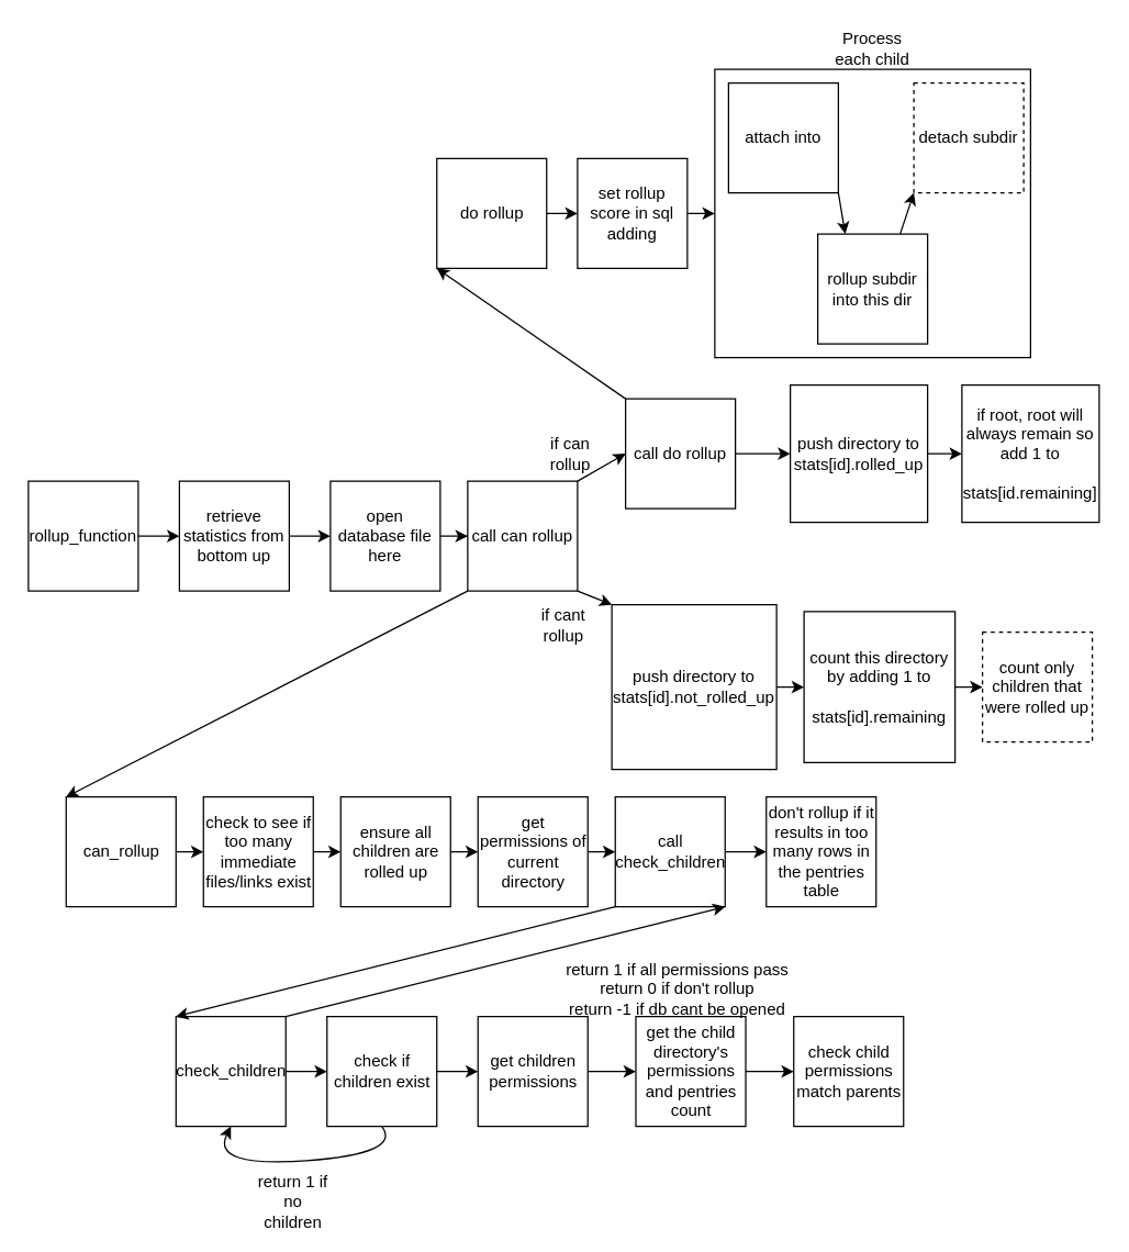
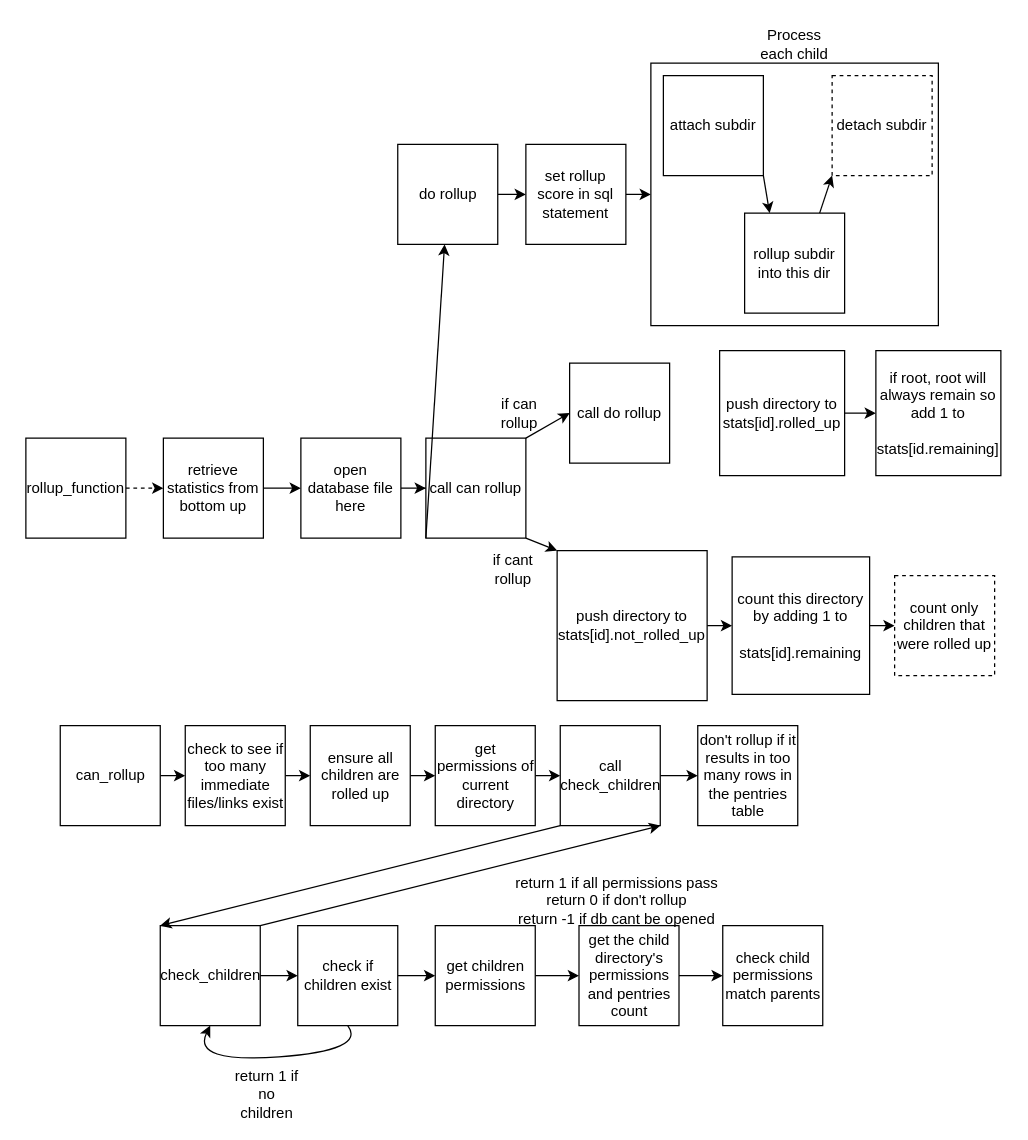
  <mxCell id="0" />
  <mxCell id="1" parent="0" />
- <mxCell id="2" style="edgeStyle=orthogonalEdgeStyle;rounded=0;orthogonalLoop=1;jettySize=auto;html=1;exitX=1;exitY=0.5;exitDx=0;exitDy=0;entryX=0;entryY=0.5;entryDx=0;entryDy=0;" edge="1" parent="1" source="3" target="5"><mxGeometry relative="1" as="geometry" /></mxCell>
+ <mxCell id="2" style="edgeStyle=orthogonalEdgeStyle;rounded=0;orthogonalLoop=1;jettySize=auto;html=1;exitX=1;exitY=0.5;exitDx=0;exitDy=0;entryX=0;entryY=0.5;entryDx=0;entryDy=0;dashed=1;" edge="1" parent="1" source="3" target="5"><mxGeometry relative="1" as="geometry" /></mxCell>
  <mxCell id="3" value="rollup_function" style="whiteSpace=wrap;html=1;aspect=fixed;" vertex="1" parent="1"><mxGeometry y="350" width="80" height="80" as="geometry" x="20" /></mxCell>
  <mxCell id="4" style="edgeStyle=orthogonalEdgeStyle;rounded=0;orthogonalLoop=1;jettySize=auto;html=1;exitX=1;exitY=0.5;exitDx=0;exitDy=0;entryX=0;entryY=0.5;entryDx=0;entryDy=0;" edge="1" parent="1" source="5" target="7"><mxGeometry relative="1" as="geometry" /></mxCell>
  <mxCell id="5" value="retrieve statistics from bottom up" style="whiteSpace=wrap;html=1;aspect=fixed;" vertex="1" parent="1"><mxGeometry x="130" y="350" width="80" height="80" as="geometry" /></mxCell>
  <mxCell id="6" style="edgeStyle=orthogonalEdgeStyle;rounded=0;orthogonalLoop=1;jettySize=auto;html=1;exitX=1;exitY=0.5;exitDx=0;exitDy=0;" edge="1" parent="1" source="7" target="8"><mxGeometry relative="1" as="geometry" /></mxCell>
  <mxCell id="7" value="open database file here" style="whiteSpace=wrap;html=1;aspect=fixed;" vertex="1" parent="1"><mxGeometry x="240" y="350" width="80" height="80" as="geometry" /></mxCell>
  <mxCell id="8" value="call can rollup" style="whiteSpace=wrap;html=1;aspect=fixed;" vertex="1" parent="1"><mxGeometry x="340" y="350" width="80" height="80" as="geometry" /></mxCell>
  <mxCell id="9" value="" style="endArrow=classic;html=1;rounded=0;exitX=1;exitY=0;exitDx=0;exitDy=0;entryX=0;entryY=0.5;entryDx=0;entryDy=0;" edge="1" parent="1" source="8" target="11"><mxGeometry width="50" height="50" relative="1" as="geometry"><mxPoint x="425" y="360" as="sourcePoint" /><mxPoint x="435" y="420" as="targetPoint" /></mxGeometry></mxCell>
- <mxCell id="10" style="edgeStyle=orthogonalEdgeStyle;rounded=0;orthogonalLoop=1;jettySize=auto;html=1;exitX=1;exitY=0.5;exitDx=0;exitDy=0;" edge="1" parent="1" source="11" target="14"><mxGeometry relative="1" as="geometry" /></mxCell>
  <mxCell id="11" value="call do rollup" style="whiteSpace=wrap;html=1;aspect=fixed;" vertex="1" parent="1"><mxGeometry x="455" y="290" width="80" height="80" as="geometry" /></mxCell>
  <mxCell id="12" value="if can rollup" style="text;html=1;strokeColor=none;fillColor=none;align=center;verticalAlign=middle;whiteSpace=wrap;rounded=0;" vertex="1" parent="1"><mxGeometry x="385" y="315" width="60" height="30" as="geometry" /></mxCell>
  <mxCell id="13" style="edgeStyle=orthogonalEdgeStyle;rounded=0;orthogonalLoop=1;jettySize=auto;html=1;exitX=1;exitY=0.5;exitDx=0;exitDy=0;entryX=0;entryY=0.5;entryDx=0;entryDy=0;" edge="1" parent="1" source="14" target="60"><mxGeometry relative="1" as="geometry" /></mxCell>
  <mxCell id="14" value="push directory to stats[id].rolled_up" style="whiteSpace=wrap;html=1;aspect=fixed;" vertex="1" parent="1"><mxGeometry x="575" y="280" width="100" height="100" as="geometry" /></mxCell>
  <mxCell id="15" style="edgeStyle=orthogonalEdgeStyle;rounded=0;orthogonalLoop=1;jettySize=auto;html=1;exitX=1;exitY=0.5;exitDx=0;exitDy=0;entryX=0;entryY=0.5;entryDx=0;entryDy=0;" edge="1" parent="1" source="16" target="20"><mxGeometry relative="1" as="geometry" /></mxCell>
  <mxCell id="16" value="push directory to stats[id].not_rolled_up" style="whiteSpace=wrap;html=1;aspect=fixed;" vertex="1" parent="1"><mxGeometry x="445" y="440" width="120" height="120" as="geometry" /></mxCell>
  <mxCell id="17" value="" style="endArrow=classic;html=1;rounded=0;exitX=1;exitY=1;exitDx=0;exitDy=0;entryX=0;entryY=0;entryDx=0;entryDy=0;" edge="1" parent="1" source="8" target="16"><mxGeometry width="50" height="50" relative="1" as="geometry"><mxPoint x="380" y="530" as="sourcePoint" /><mxPoint x="430" y="480" as="targetPoint" /></mxGeometry></mxCell>
  <mxCell id="18" value="if cant rollup" style="text;html=1;strokeColor=none;fillColor=none;align=center;verticalAlign=middle;whiteSpace=wrap;rounded=0;" vertex="1" parent="1"><mxGeometry x="380" y="440" width="60" height="30" as="geometry" /></mxCell>
  <mxCell id="19" style="edgeStyle=orthogonalEdgeStyle;rounded=0;orthogonalLoop=1;jettySize=auto;html=1;exitX=1;exitY=0.5;exitDx=0;exitDy=0;entryX=0;entryY=0.5;entryDx=0;entryDy=0;" edge="1" parent="1" source="20" target="21"><mxGeometry relative="1" as="geometry" /></mxCell>
  <mxCell id="20" value="count this directory by adding 1 to &lt;br&gt;&lt;br&gt;stats[id].remaining" style="whiteSpace=wrap;html=1;aspect=fixed;" vertex="1" parent="1"><mxGeometry x="585" y="445" width="110" height="110" as="geometry" /></mxCell>
  <mxCell id="21" value="count only children that were rolled up" style="whiteSpace=wrap;html=1;aspect=fixed;dashed=1;" vertex="1" parent="1"><mxGeometry x="715" y="460" width="80" height="80" as="geometry" /></mxCell>
  <mxCell id="22" style="edgeStyle=orthogonalEdgeStyle;rounded=0;orthogonalLoop=1;jettySize=auto;html=1;" edge="1" parent="1" source="23" target="25"><mxGeometry relative="1" as="geometry" /></mxCell>
  <mxCell id="23" value="do rollup" style="whiteSpace=wrap;html=1;aspect=fixed;" vertex="1" parent="1"><mxGeometry x="317.5" y="115" width="80" height="80" as="geometry" /></mxCell>
  <mxCell id="24" style="edgeStyle=orthogonalEdgeStyle;rounded=0;orthogonalLoop=1;jettySize=auto;html=1;exitX=1;exitY=0.5;exitDx=0;exitDy=0;entryX=0;entryY=0.5;entryDx=0;entryDy=0;" edge="1" parent="1" source="25" target="26"><mxGeometry relative="1" as="geometry"><mxPoint x="485" y="155" as="targetPoint" /></mxGeometry></mxCell>
- <mxCell id="25" value="set rollup score in sql adding" style="whiteSpace=wrap;html=1;aspect=fixed;" vertex="1" parent="1"><mxGeometry x="420" y="115" width="80" height="80" as="geometry" /></mxCell>
+ <mxCell id="25" value="set rollup score in sql statement" style="whiteSpace=wrap;html=1;aspect=fixed;" vertex="1" parent="1"><mxGeometry x="420" y="115" width="80" height="80" as="geometry" /></mxCell>
  <mxCell id="26" value="" style="rounded=0;whiteSpace=wrap;html=1;" vertex="1" parent="1"><mxGeometry x="520" y="50" width="230" height="210" as="geometry" /></mxCell>
  <mxCell id="27" value="Process each child" style="text;html=1;strokeColor=none;fillColor=none;align=center;verticalAlign=middle;whiteSpace=wrap;rounded=0;" vertex="1" parent="1"><mxGeometry x="605" y="20" width="60" height="30" as="geometry" /></mxCell>
- <mxCell id="28" value="attach into" style="whiteSpace=wrap;html=1;aspect=fixed;" vertex="1" parent="1"><mxGeometry x="530" y="60" width="80" height="80" as="geometry" /></mxCell>
+ <mxCell id="28" value="attach subdir" style="whiteSpace=wrap;html=1;aspect=fixed;" vertex="1" parent="1"><mxGeometry x="530" y="60" width="80" height="80" as="geometry" /></mxCell>
  <mxCell id="29" value="rollup subdir into this dir" style="whiteSpace=wrap;html=1;aspect=fixed;" vertex="1" parent="1"><mxGeometry x="595" y="170" width="80" height="80" as="geometry" /></mxCell>
  <mxCell id="30" value="detach subdir" style="whiteSpace=wrap;html=1;aspect=fixed;dashed=1;" vertex="1" parent="1"><mxGeometry x="665" y="60" width="80" height="80" as="geometry" /></mxCell>
  <mxCell id="31" value="" style="endArrow=classic;html=1;rounded=0;exitX=1;exitY=1;exitDx=0;exitDy=0;entryX=0.25;entryY=0;entryDx=0;entryDy=0;" edge="1" parent="1" source="28" target="29"><mxGeometry width="50" height="50" relative="1" as="geometry"><mxPoint x="610" y="150" as="sourcePoint" /><mxPoint x="660" y="100" as="targetPoint" /></mxGeometry></mxCell>
  <mxCell id="32" value="" style="endArrow=classic;html=1;rounded=0;exitX=0.75;exitY=0;exitDx=0;exitDy=0;entryX=0;entryY=1;entryDx=0;entryDy=0;" edge="1" parent="1" source="29" target="30"><mxGeometry width="50" height="50" relative="1" as="geometry"><mxPoint x="620" y="170" as="sourcePoint" /><mxPoint x="670" y="120" as="targetPoint" /></mxGeometry></mxCell>
- <mxCell id="33" value="" style="endArrow=classic;html=1;rounded=0;exitX=0;exitY=0;exitDx=0;exitDy=0;entryX=0;entryY=1;entryDx=0;entryDy=0;" edge="1" parent="1" source="11" target="23"><mxGeometry width="50" height="50" relative="1" as="geometry"><mxPoint x="350" y="210" as="sourcePoint" /><mxPoint x="330" y="250" as="targetPoint" /></mxGeometry></mxCell>
  <mxCell id="34" style="edgeStyle=orthogonalEdgeStyle;rounded=0;orthogonalLoop=1;jettySize=auto;html=1;exitX=1;exitY=0.5;exitDx=0;exitDy=0;entryX=0;entryY=0.5;entryDx=0;entryDy=0;" edge="1" parent="1" source="35" target="37"><mxGeometry relative="1" as="geometry" /></mxCell>
  <mxCell id="35" value="can_rollup" style="whiteSpace=wrap;html=1;aspect=fixed;" vertex="1" parent="1"><mxGeometry x="47.5" y="580" width="80" height="80" as="geometry" /></mxCell>
  <mxCell id="36" style="edgeStyle=orthogonalEdgeStyle;rounded=0;orthogonalLoop=1;jettySize=auto;html=1;exitX=1;exitY=0.5;exitDx=0;exitDy=0;entryX=0;entryY=0.5;entryDx=0;entryDy=0;" edge="1" parent="1" source="37" target="39"><mxGeometry relative="1" as="geometry" /></mxCell>
  <mxCell id="37" value="check to see if too many immediate files/links exist" style="whiteSpace=wrap;html=1;aspect=fixed;" vertex="1" parent="1"><mxGeometry x="147.5" y="580" width="80" height="80" as="geometry" /></mxCell>
  <mxCell id="38" style="edgeStyle=orthogonalEdgeStyle;rounded=0;orthogonalLoop=1;jettySize=auto;html=1;exitX=1;exitY=0.5;exitDx=0;exitDy=0;entryX=0;entryY=0.5;entryDx=0;entryDy=0;" edge="1" parent="1" source="39" target="41"><mxGeometry relative="1" as="geometry" /></mxCell>
  <mxCell id="39" value="ensure all children are rolled up" style="whiteSpace=wrap;html=1;aspect=fixed;" vertex="1" parent="1"><mxGeometry x="247.5" y="580" width="80" height="80" as="geometry" /></mxCell>
  <mxCell id="40" style="edgeStyle=orthogonalEdgeStyle;rounded=0;orthogonalLoop=1;jettySize=auto;html=1;exitX=1;exitY=0.5;exitDx=0;exitDy=0;entryX=0;entryY=0.5;entryDx=0;entryDy=0;" edge="1" parent="1" source="41" target="43"><mxGeometry relative="1" as="geometry" /></mxCell>
  <mxCell id="41" value="get permissions of current directory" style="whiteSpace=wrap;html=1;aspect=fixed;" vertex="1" parent="1"><mxGeometry x="347.5" y="580" width="80" height="80" as="geometry" /></mxCell>
  <mxCell id="42" style="edgeStyle=orthogonalEdgeStyle;rounded=0;orthogonalLoop=1;jettySize=auto;html=1;exitX=1;exitY=0.5;exitDx=0;exitDy=0;" edge="1" parent="1" source="43"><mxGeometry relative="1" as="geometry"><mxPoint x="557.5" y="620" as="targetPoint" /></mxGeometry></mxCell>
  <mxCell id="43" value="call check_children" style="whiteSpace=wrap;html=1;aspect=fixed;" vertex="1" parent="1"><mxGeometry x="447.5" y="580" width="80" height="80" as="geometry" /></mxCell>
  <mxCell id="44" value="don't rollup if it results in too many rows in the pentries table" style="whiteSpace=wrap;html=1;aspect=fixed;" vertex="1" parent="1"><mxGeometry x="557.5" y="580" width="80" height="80" as="geometry" /></mxCell>
- <mxCell id="45" value="" style="endArrow=classic;html=1;rounded=0;exitX=0;exitY=1;exitDx=0;exitDy=0;entryX=0;entryY=0;entryDx=0;entryDy=0;" edge="1" parent="1" source="8" target="35"><mxGeometry width="50" height="50" relative="1" as="geometry"><mxPoint x="170" y="550" as="sourcePoint" /><mxPoint x="220" y="500" as="targetPoint" /></mxGeometry></mxCell>
+ <mxCell id="45" value="" style="endArrow=classic;html=1;rounded=0;exitX=0;exitY=1;exitDx=0;exitDy=0;" edge="1" parent="1" source="8" target="23"><mxGeometry width="50" height="50" relative="1" as="geometry"><mxPoint x="170" y="550" as="sourcePoint" /><mxPoint x="220" y="500" as="targetPoint" /></mxGeometry></mxCell>
  <mxCell id="46" value="check_children" style="whiteSpace=wrap;html=1;aspect=fixed;fontColor=#000000;" vertex="1" parent="1"><mxGeometry x="127.5" y="740" width="80" height="80" as="geometry" /></mxCell>
  <mxCell id="47" value="" style="endArrow=classic;html=1;rounded=0;entryX=0;entryY=0.5;entryDx=0;entryDy=0;exitX=1;exitY=0.5;exitDx=0;exitDy=0;" edge="1" parent="1" source="46" target="49"><mxGeometry width="50" height="50" relative="1" as="geometry"><mxPoint x="217.5" y="800" as="sourcePoint" /><mxPoint x="267.5" y="750" as="targetPoint" /></mxGeometry></mxCell>
  <mxCell id="48" style="edgeStyle=orthogonalEdgeStyle;rounded=0;orthogonalLoop=1;jettySize=auto;html=1;exitX=1;exitY=0.5;exitDx=0;exitDy=0;entryX=0;entryY=0.5;entryDx=0;entryDy=0;" edge="1" parent="1" source="49" target="51"><mxGeometry relative="1" as="geometry" /></mxCell>
  <mxCell id="49" value="check if children exist" style="whiteSpace=wrap;html=1;aspect=fixed;" vertex="1" parent="1"><mxGeometry x="237.5" y="740" width="80" height="80" as="geometry" /></mxCell>
  <mxCell id="50" style="edgeStyle=orthogonalEdgeStyle;rounded=0;orthogonalLoop=1;jettySize=auto;html=1;exitX=1;exitY=0.5;exitDx=0;exitDy=0;entryX=0;entryY=0.5;entryDx=0;entryDy=0;" edge="1" parent="1" source="51" target="53"><mxGeometry relative="1" as="geometry" /></mxCell>
  <mxCell id="51" value="get children permissions" style="whiteSpace=wrap;html=1;aspect=fixed;" vertex="1" parent="1"><mxGeometry x="347.5" y="740" width="80" height="80" as="geometry" /></mxCell>
  <mxCell id="52" style="edgeStyle=orthogonalEdgeStyle;rounded=0;orthogonalLoop=1;jettySize=auto;html=1;exitX=1;exitY=0.5;exitDx=0;exitDy=0;" edge="1" parent="1" source="53" target="54"><mxGeometry relative="1" as="geometry" /></mxCell>
  <mxCell id="53" value="get the child directory's permissions and pentries count" style="whiteSpace=wrap;html=1;aspect=fixed;" vertex="1" parent="1"><mxGeometry x="462.5" y="740" width="80" height="80" as="geometry" /></mxCell>
  <mxCell id="54" value="check child permissions match parents" style="whiteSpace=wrap;html=1;aspect=fixed;" vertex="1" parent="1"><mxGeometry x="577.5" y="740" width="80" height="80" as="geometry" /></mxCell>
  <mxCell id="55" value="" style="endArrow=classic;html=1;rounded=0;exitX=0;exitY=1;exitDx=0;exitDy=0;entryX=0;entryY=0;entryDx=0;entryDy=0;" edge="1" parent="1" source="43" target="46"><mxGeometry width="50" height="50" relative="1" as="geometry"><mxPoint x="207.5" y="750" as="sourcePoint" /><mxPoint x="257.5" y="700" as="targetPoint" /></mxGeometry></mxCell>
  <mxCell id="56" value="" style="endArrow=classic;html=1;rounded=0;exitX=1;exitY=0;exitDx=0;exitDy=0;entryX=1;entryY=1;entryDx=0;entryDy=0;" edge="1" parent="1" source="46" target="43"><mxGeometry width="50" height="50" relative="1" as="geometry"><mxPoint x="257.5" y="790" as="sourcePoint" /><mxPoint x="307.5" y="740" as="targetPoint" /></mxGeometry></mxCell>
  <mxCell id="57" value="&lt;div&gt;return 1 if all permissions pass&lt;/div&gt;&lt;div&gt;return 0 if don't rollup&lt;/div&gt;&lt;div&gt;return -1 if db cant be opened&lt;br&gt;&lt;/div&gt;" style="text;html=1;strokeColor=none;fillColor=none;align=center;verticalAlign=middle;whiteSpace=wrap;rounded=0;" vertex="1" parent="1"><mxGeometry x="387.5" y="700" width="210" height="40" as="geometry" /></mxCell>
  <mxCell id="58" value="" style="curved=1;endArrow=classic;html=1;rounded=0;exitX=0.5;exitY=1;exitDx=0;exitDy=0;entryX=0.5;entryY=1;entryDx=0;entryDy=0;" edge="1" parent="1" source="49" target="46"><mxGeometry width="50" height="50" relative="1" as="geometry"><mxPoint x="82.5" y="920" as="sourcePoint" /><mxPoint x="132.5" y="870" as="targetPoint" /><Array as="points"><mxPoint x="292.5" y="840" /><mxPoint x="152.5" y="850" /></Array></mxGeometry></mxCell>
  <mxCell id="59" value="return 1 if no children" style="text;html=1;strokeColor=none;fillColor=none;align=center;verticalAlign=middle;whiteSpace=wrap;rounded=0;" vertex="1" parent="1"><mxGeometry x="182.5" y="860" width="60" height="30" as="geometry" /></mxCell>
  <mxCell id="60" value="&lt;div&gt;if root, root will always remain so add 1 to&lt;/div&gt;&lt;div&gt;&lt;br&gt;&lt;/div&gt;&lt;div&gt;stats[id.remaining]&lt;br&gt;&lt;/div&gt;" style="whiteSpace=wrap;html=1;aspect=fixed;" vertex="1" parent="1"><mxGeometry x="700" y="280" width="100" height="100" as="geometry" /></mxCell>
